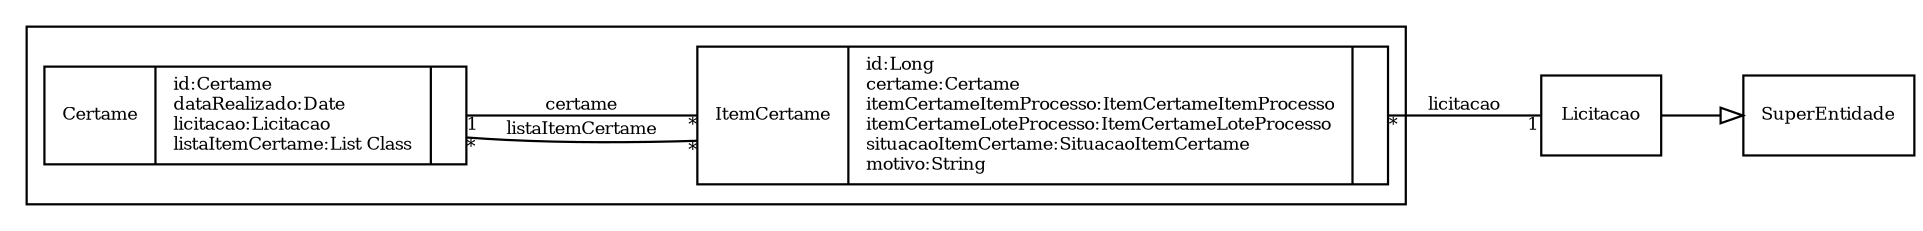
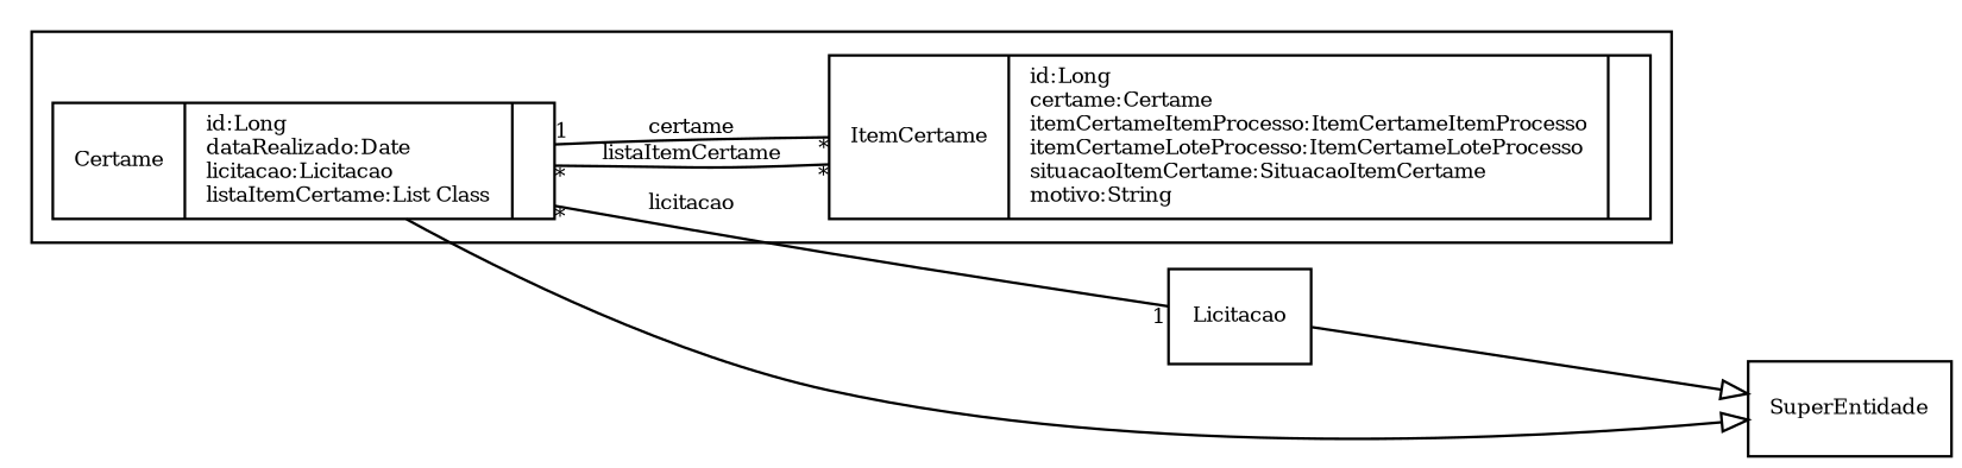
  digraph {
    fontname="Times-Roman"
    fontsize=8
    rankdir=LR
    node [fontname="Times-Roman" fontsize=8 shape=record]
    edge [arrowhead=none fontname="Times-Roman" fontsize=8 taillabel="*"]
-   n1 [label="{Certame|id:Certame\ldataRealizado:Date\llicitacao:Licitacao\llistaItemCertame:List Class\l|\l}"]
+   n1 [label="{Certame|id:Long\ldataRealizado:Date\llicitacao:Licitacao\llistaItemCertame:List Class\l|\l}"]
    n2 [label="{ItemCertame|id:Long\lcertame:Certame\litemCertameItemProcesso:ItemCertameItemProcesso\litemCertameLoteProcesso:ItemCertameLoteProcesso\lsituacaoItemCertame:SituacaoItemCertame\lmotivo:String\l|\l}"]
    Licitacao
    SuperEntidade
    subgraph cluster_1 {
      n1
      n2
    }
    n1 -> n2 [headlabel="*" label=listaItemCertame]
-   n2 -> Licitacao [headlabel=1 label=licitacao]
+   n1 -> Licitacao [headlabel=1 label=licitacao]
+   n1 -> SuperEntidade [arrowhead=empty taillabel=""]
    n2 -> n1 [headlabel=1 label=certame]
    Licitacao -> SuperEntidade [arrowhead=empty taillabel=""]
  }
